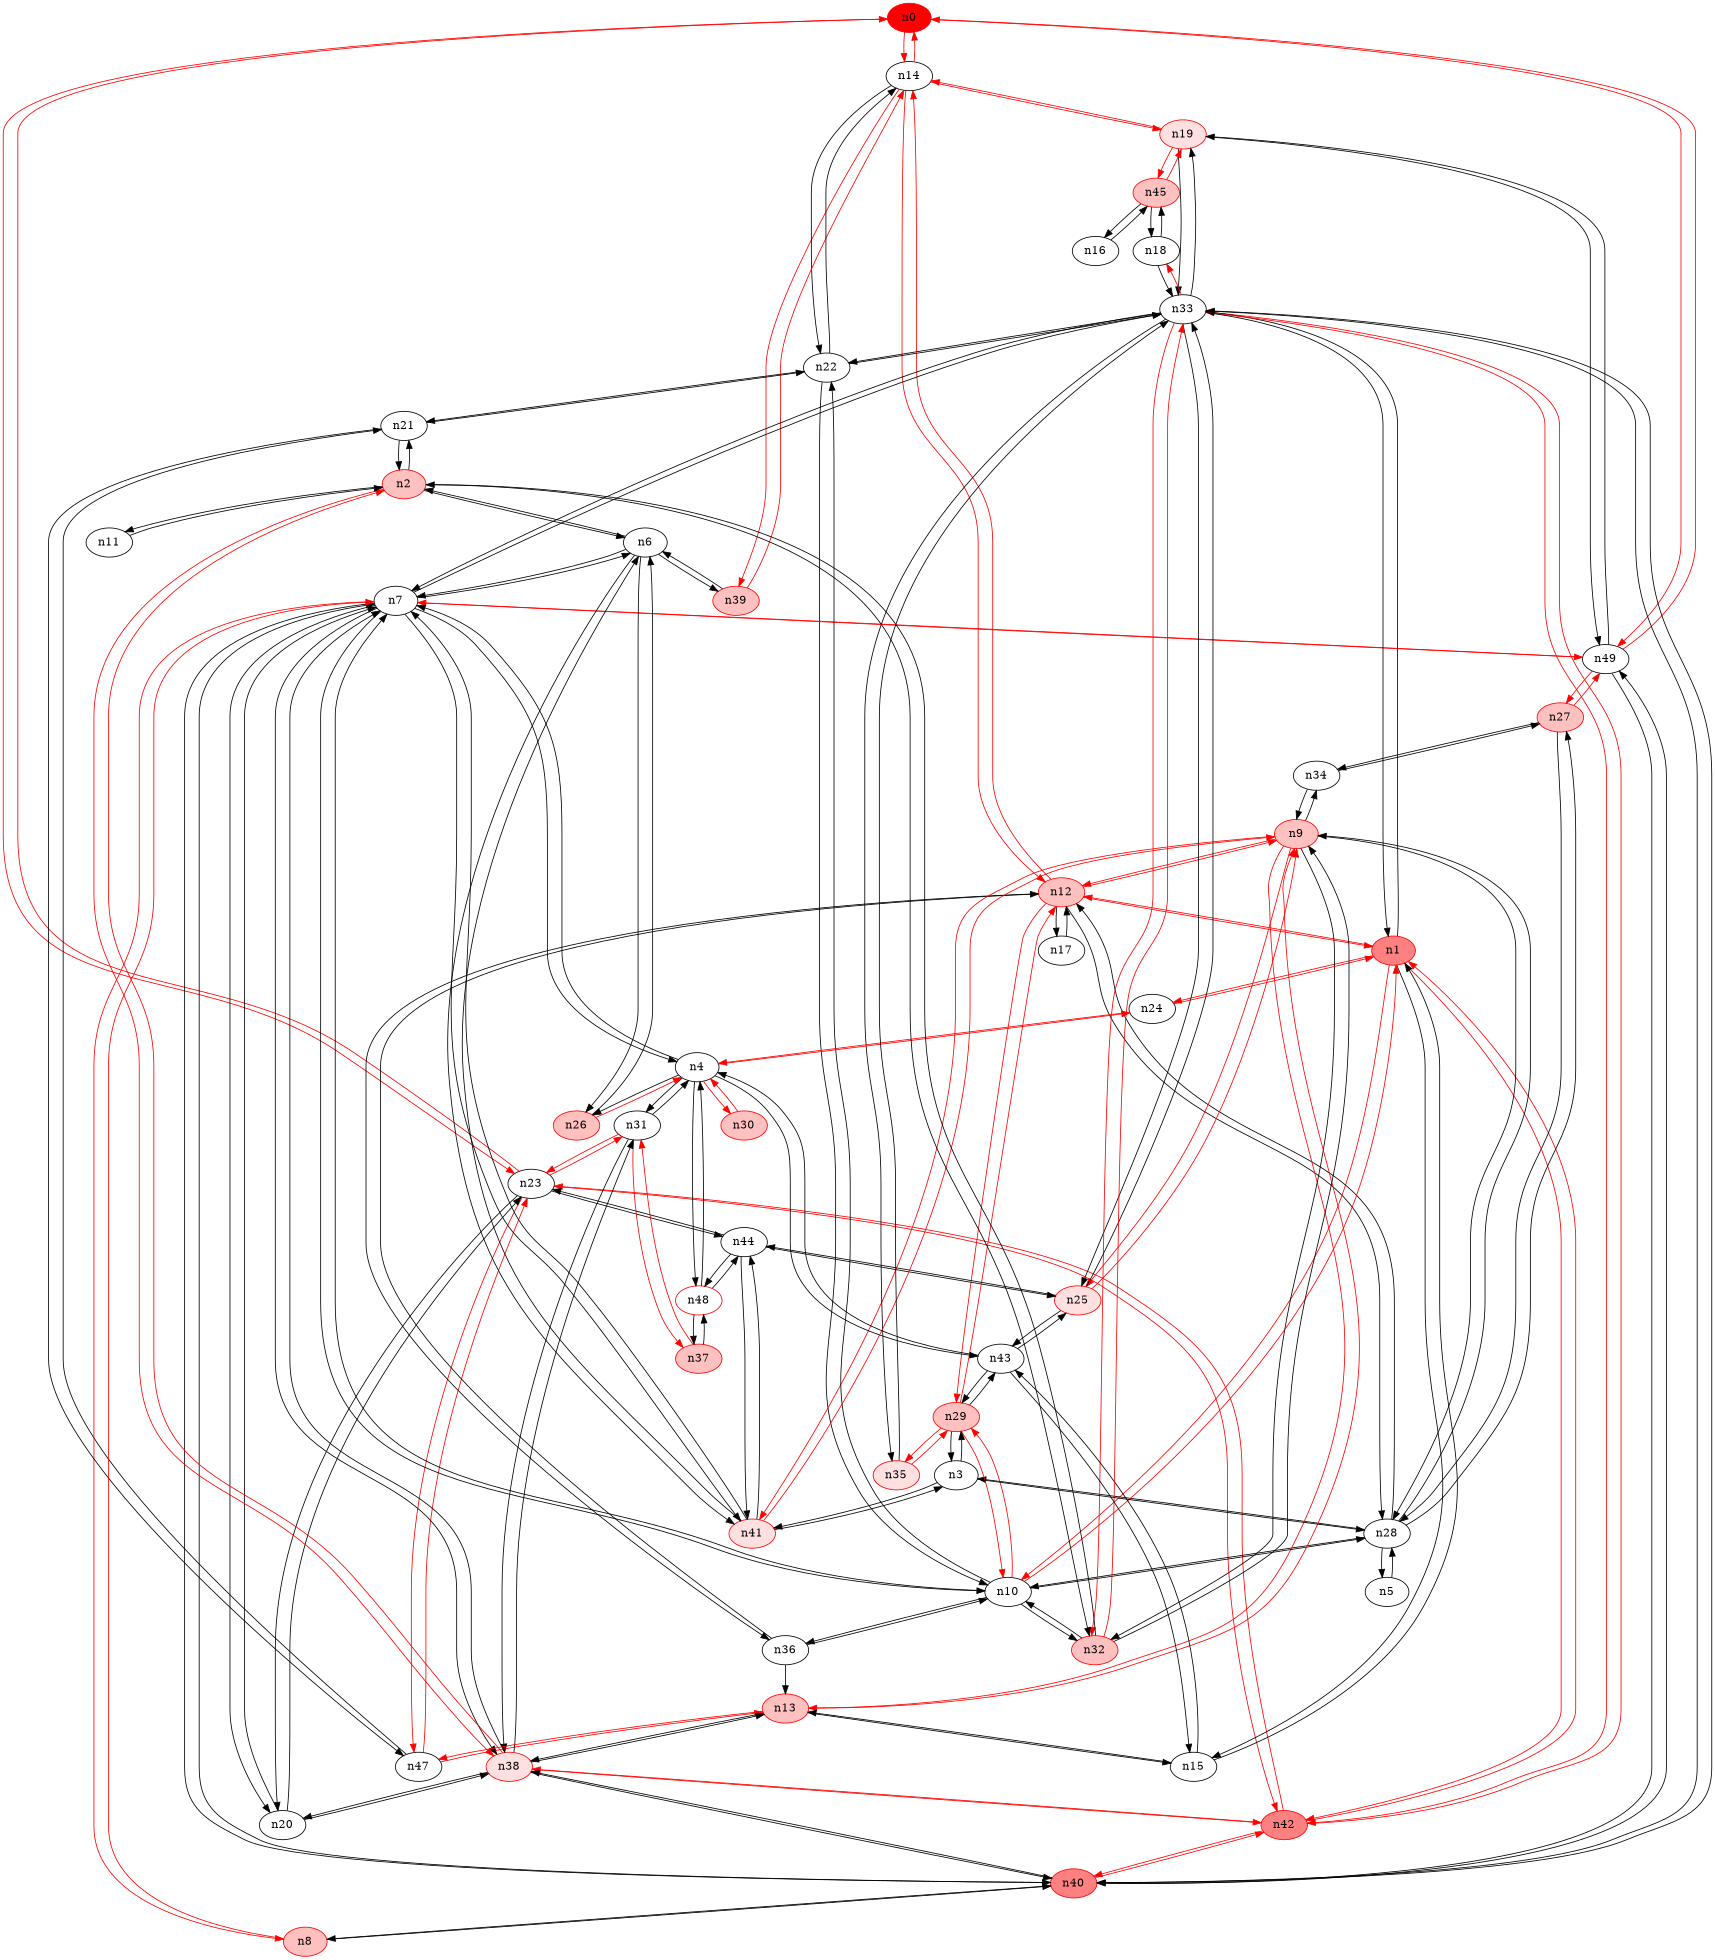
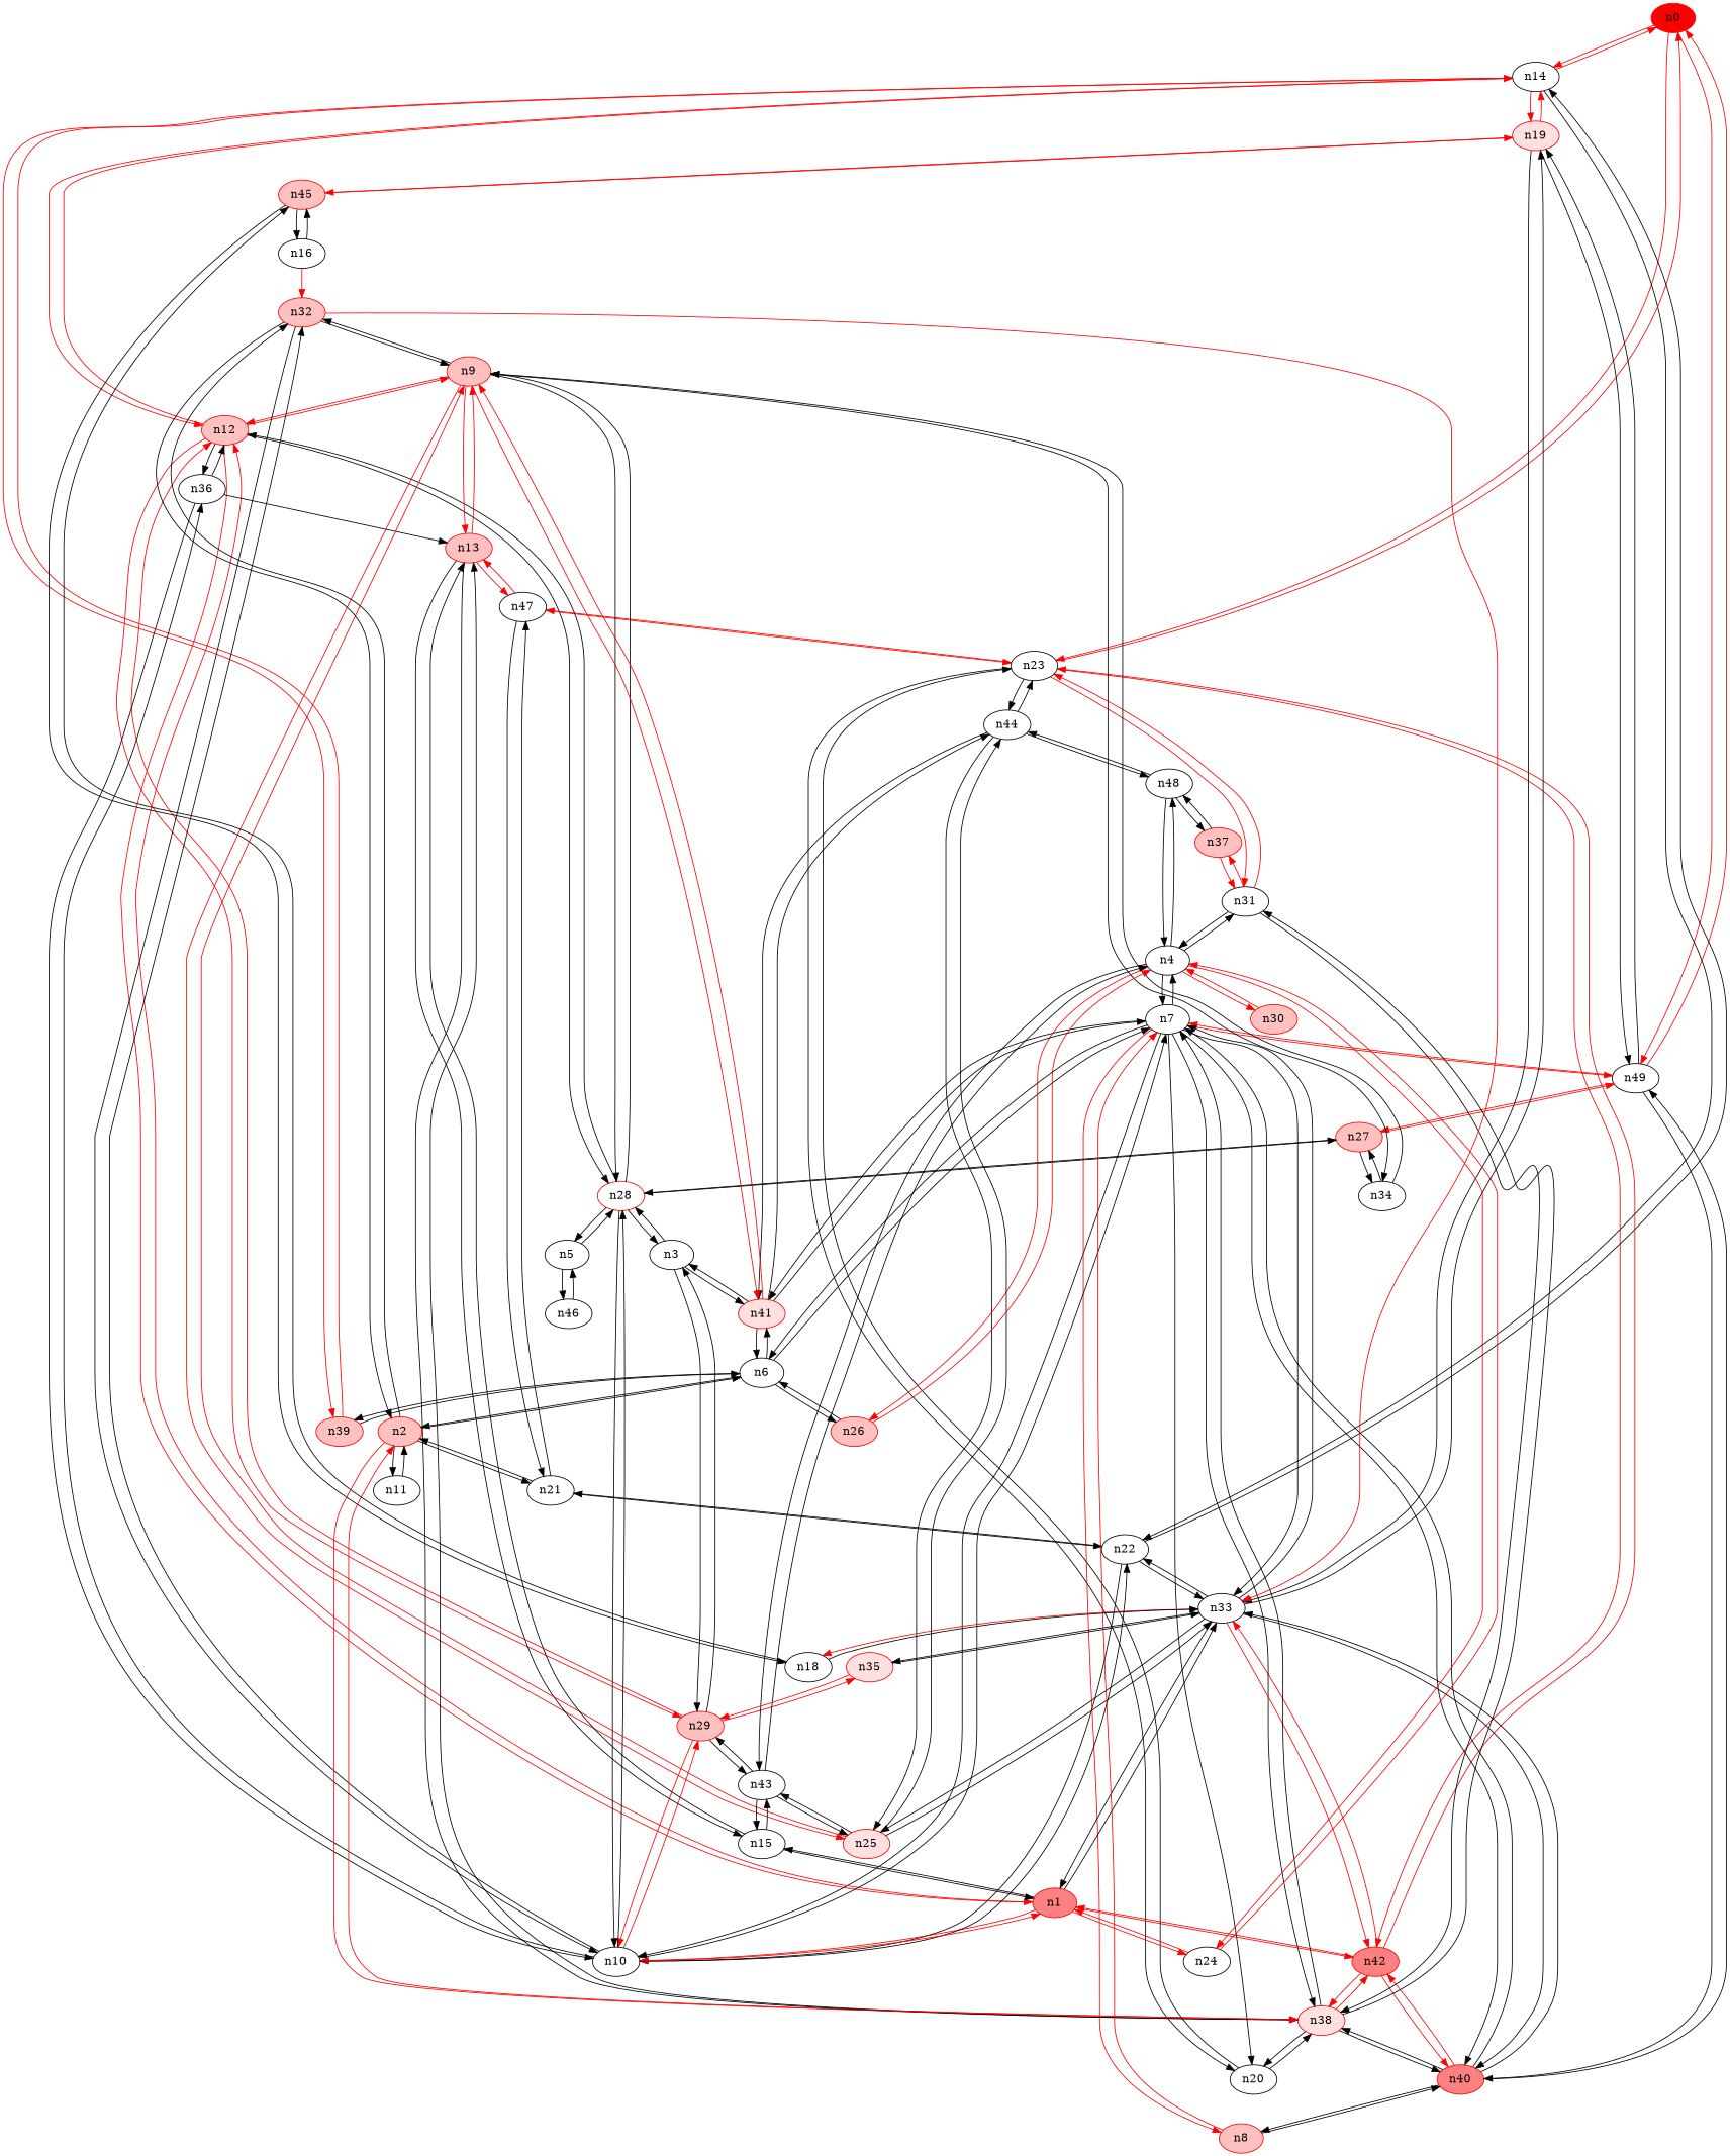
  strict digraph {
    node [type=switch]
    edge [dst_port=0 src_port=0]
    n0 [color="#FF0000" fillcolor="#FF0000" style=filled]
    n14
    n23
    n49
    n12 [color="#FF0000" fillcolor="#FFC0C0" style=filled type=host]
    n39 [color="#FF0000" fillcolor="#FFC0C0" style=filled type=host]
    n22
    n19 [color="#FF0000" fillcolor="#FFE0E0" style=filled type=host]
    n42 [color="#FF0000" fillcolor="#FF8080" style=filled]
    n31
    n20
    n47
    n44
    n7
    n40 [color="#FF0000" fillcolor="#FF8080" style=filled type=host]
    n27 [color="#FF0000" fillcolor="#FFC0C0" style=filled type=host]
    n1 [color="#FF0000" fillcolor="#FF8080" style=filled]
-   n28
+   n28 [color="#FF0000"]
    n29 [color="#FF0000" fillcolor="#FFC0C0" style=filled type=host]
    n36
    n9 [color="#FF0000" fillcolor="#FFC0C0" style=filled type=host]
-   n17
    n6
    n10
    n33
    n21
    n45 [color="#FF0000" fillcolor="#FFC0C0" style=filled]
    n38 [color="#FF0000" fillcolor="#FFE0E0" style=filled type=host]
    n4
    n37 [color="#FF0000" fillcolor="#FFC0C0" style=filled type=host]
    n13 [color="#FF0000" fillcolor="#FFC0C0" style=filled]
    n25 [color="#FF0000" fillcolor="#FFE0E0" style=filled type=host]
    n41 [color="#FF0000" fillcolor="#FFE0E0" style=filled type=host]
-   n48 [color="#FF0000"]
+   n48
    n8 [color="#FF0000" fillcolor="#FFC0C0" style=filled type=host]
    n34
    n15
    n24
    n32 [color="#FF0000" fillcolor="#FFC0C0" style=filled type=host]
    n43
    n18
    n35 [color="#FF0000" fillcolor="#FFE0E0" style=filled type=host]
    n2 [color="#FF0000" fillcolor="#FFC0C0" style=filled type=host]
    n3
    n5
    n26 [color="#FF0000" fillcolor="#FFC0C0" style=filled type=host]
    n30 [color="#FF0000" fillcolor="#FFC0C0" style=filled type=host]
    n11
+   n46
    n16
    n0 -> n14 [color="#FF0000"]
    n0 -> n23 [color="#FF0000"]
    n0 -> n49 [color="#FF0000"]
    n14 -> n0 [color="#FF0000"]
    n14 -> n12 [color="#FF0000"]
    n14 -> n39 [color="#FF0000"]
    n14 -> n22
    n14 -> n19 [color="#FF0000"]
    n23 -> n0 [color="#FF0000"]
    n23 -> n42 [color="#FF0000"]
    n23 -> n31 [color="#FF0000"]
    n23 -> n20
    n23 -> n47 [color="#FF0000"]
    n23 -> n44
    n49 -> n0 [color="#FF0000"]
    n49 -> n19
    n49 -> n7 [color="#FF0000"]
    n49 -> n40
    n49 -> n27 [color="#FF0000"]
    n12 -> n14 [color="#FF0000"]
    n12 -> n1 [color="#FF0000"]
    n12 -> n28
    n12 -> n29 [color="#FF0000"]
    n12 -> n36
    n12 -> n9 [color="#FF0000"]
-   n12 -> n17
    n39 -> n14 [color="#FF0000"]
    n39 -> n6
    n22 -> n14
    n22 -> n10
    n22 -> n33
    n22 -> n21
    n19 -> n14 [color="#FF0000"]
    n19 -> n49
    n19 -> n33
    n19 -> n45 [color="#FF0000"]
    n42 -> n23 [color="#FF0000"]
    n42 -> n40 [color="#FF0000"]
    n42 -> n1 [color="#FF0000"]
    n42 -> n33 [color="#FF0000"]
    n42 -> n38 [color="#FF0000"]
    n31 -> n23 [color="#FF0000"]
    n31 -> n38
    n31 -> n4
    n31 -> n37 [color="#FF0000"]
    n20 -> n23
-   n20 -> n7
    n20 -> n38
    n47 -> n23 [color="#FF0000"]
    n47 -> n21
    n47 -> n13 [color="#FF0000"]
    n44 -> n23
    n44 -> n25
    n44 -> n41
    n44 -> n48
    n7 -> n49 [color="#FF0000"]
    n7 -> n20
    n7 -> n40
    n7 -> n6
    n7 -> n10
    n7 -> n33
    n7 -> n38
    n7 -> n4
    n7 -> n41
    n7 -> n8 [color="#FF0000"]
    n40 -> n49
    n40 -> n42 [color="#FF0000"]
    n40 -> n7
    n40 -> n33
    n40 -> n38
    n40 -> n8
    n27 -> n49 [color="#FF0000"]
    n27 -> n28
    n27 -> n34
    n1 -> n12 [color="#FF0000"]
    n1 -> n42 [color="#FF0000"]
    n1 -> n10 [color="#FF0000"]
    n1 -> n33
    n1 -> n15
    n1 -> n24 [color="#FF0000"]
    n28 -> n12
    n28 -> n27
    n28 -> n9
    n28 -> n10
    n28 -> n3
    n28 -> n5
    n29 -> n12 [color="#FF0000"]
    n29 -> n10 [color="#FF0000"]
    n29 -> n43
    n29 -> n35 [color="#FF0000"]
    n29 -> n3
    n36 -> n12
    n36 -> n10
    n36 -> n13
    n9 -> n12 [color="#FF0000"]
    n9 -> n28
    n9 -> n13 [color="#FF0000"]
    n9 -> n25 [color="#FF0000"]
    n9 -> n41 [color="#FF0000"]
    n9 -> n34
    n9 -> n32
-   n17 -> n12
    n6 -> n39
    n6 -> n7
    n6 -> n41
    n6 -> n2
    n6 -> n26
    n10 -> n22
    n10 -> n7
    n10 -> n1 [color="#FF0000"]
    n10 -> n28
    n10 -> n29 [color="#FF0000"]
    n10 -> n36
    n10 -> n32
    n33 -> n22
    n33 -> n19
    n33 -> n42 [color="#FF0000"]
    n33 -> n7
    n33 -> n40
    n33 -> n1
    n33 -> n25
-   n33 -> n32 [color="#FF0000"]
+   n16 -> n32 [color="#FF0000"]
    n33 -> n18 [color="#FF0000"]
    n33 -> n35
    n21 -> n22
    n21 -> n47
    n21 -> n2
    n45 -> n19 [color="#FF0000"]
    n45 -> n18
    n45 -> n16
    n38 -> n42 [color="#FF0000"]
    n38 -> n31
    n38 -> n20
    n38 -> n7
    n38 -> n40
    n38 -> n13
    n38 -> n2 [color="#FF0000"]
    n4 -> n31
    n4 -> n7
    n4 -> n48
    n4 -> n24 [color="#FF0000"]
    n4 -> n43
-   n4 -> n26 [color=black]
+   n4 -> n26 [color="#FF0000"]
    n4 -> n30 [color="#FF0000"]
    n37 -> n31 [color="#FF0000"]
    n37 -> n48
    n13 -> n47 [color="#FF0000"]
    n13 -> n9 [color="#FF0000"]
    n13 -> n38
    n13 -> n15
    n25 -> n44
    n25 -> n9 [color="#FF0000"]
    n25 -> n33
    n25 -> n43
    n41 -> n44
    n41 -> n7
    n41 -> n9 [color="#FF0000"]
    n41 -> n6
    n41 -> n3
    n48 -> n44
    n48 -> n4
    n48 -> n37
    n8 -> n7 [color="#FF0000"]
    n8 -> n40
    n34 -> n27
    n34 -> n9
    n15 -> n1
    n15 -> n13
    n15 -> n43
    n24 -> n1 [color="#FF0000"]
    n24 -> n4 [color="#FF0000"]
    n32 -> n9
    n32 -> n10
    n32 -> n33 [color="#FF0000"]
    n32 -> n2
    n43 -> n29
    n43 -> n4
    n43 -> n25
    n43 -> n15
    n18 -> n33
    n18 -> n45
    n35 -> n29 [color="#FF0000"]
    n35 -> n33
    n2 -> n6
    n2 -> n21
    n2 -> n38 [color="#FF0000"]
    n2 -> n32
    n2 -> n11
    n3 -> n28
    n3 -> n29
    n3 -> n41
    n5 -> n28
+   n5 -> n46
    n26 -> n6
    n26 -> n4 [color="#FF0000"]
    n30 -> n4 [color="#FF0000"]
    n11 -> n2
+   n46 -> n5
    n16 -> n45
  }
